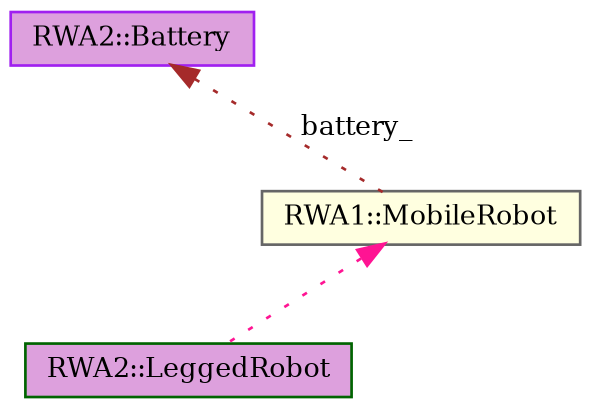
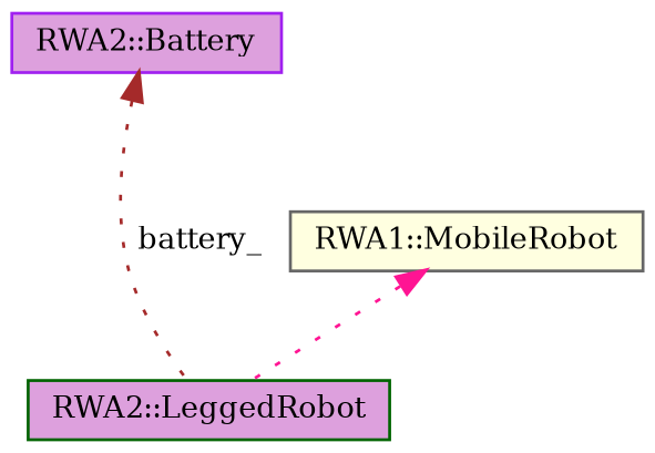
  digraph {
    fontname="DejaVu Serif"
    node [fillcolor=plum fontname="DejaVu Serif" fontsize=10 shape=record style=filled]
    edge [dir=back fontname="DejaVu Serif" fontsize=10 labelfontname=Helvetica labelfontsize=10 style=dotted]
    n1 [color=darkgreen fontcolor=black height=0.2 label="RWA2::LeggedRobot" width=0.4]
    n2 [color=gray40 fillcolor=lightyellow height=0.2 label="RWA1::MobileRobot" width=0.4]
    n3 [color=purple height=0.2 label="RWA2::Battery" width=0.4]
    n2 -> n1 [color=deeppink]
-   n3 -> n2 [color=brown label=" battery_"]
+   n3 -> n1 [color=brown label=" battery_"]
  }
